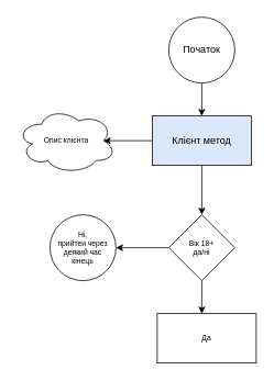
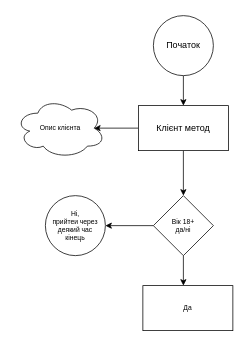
  <mxCell id="0" />
  <mxCell id="1" parent="0" />
  <mxCell id="2" style="edgeStyle=orthogonalEdgeStyle;rounded=0;orthogonalLoop=1;jettySize=auto;html=1;exitX=0.5;exitY=1;exitDx=0;exitDy=0;entryX=0.5;entryY=0;entryDx=0;entryDy=0;" edge="1" parent="1" source="3" target="6"><mxGeometry relative="1" as="geometry" /></mxCell>
  <mxCell id="3" value="Початок" style="ellipse;whiteSpace=wrap;html=1;aspect=fixed;" vertex="1" parent="1"><mxGeometry x="204" width="80" height="80" as="geometry" y="20" /></mxCell>
  <mxCell id="4" style="edgeStyle=orthogonalEdgeStyle;rounded=0;orthogonalLoop=1;jettySize=auto;html=1;exitX=0.5;exitY=1;exitDx=0;exitDy=0;entryX=0.5;entryY=0;entryDx=0;entryDy=0;fontSize=9;" edge="1" parent="1" source="6" target="9"><mxGeometry relative="1" as="geometry" /></mxCell>
  <mxCell id="5" style="edgeStyle=orthogonalEdgeStyle;rounded=0;orthogonalLoop=1;jettySize=auto;html=1;exitX=0;exitY=0.5;exitDx=0;exitDy=0;entryX=0.875;entryY=0.5;entryDx=0;entryDy=0;entryPerimeter=0;fontSize=9;" edge="1" parent="1" source="6" target="10"><mxGeometry relative="1" as="geometry" /></mxCell>
- <mxCell id="6" value="Клієнт метод" style="rounded=0;whiteSpace=wrap;html=1;fillColor=#dae8fc;" vertex="1" parent="1"><mxGeometry x="184" y="140" width="120" height="60" as="geometry" /></mxCell>
+ <mxCell id="6" value="Клієнт метод" style="rounded=0;whiteSpace=wrap;html=1;" vertex="1" parent="1"><mxGeometry x="184" y="140" width="120" height="60" as="geometry" /></mxCell>
  <mxCell id="7" style="edgeStyle=orthogonalEdgeStyle;rounded=0;orthogonalLoop=1;jettySize=auto;html=1;exitX=0;exitY=0.5;exitDx=0;exitDy=0;entryX=1;entryY=0.5;entryDx=0;entryDy=0;fontSize=9;" edge="1" parent="1" source="9" target="11"><mxGeometry relative="1" as="geometry" /></mxCell>
  <mxCell id="8" style="edgeStyle=orthogonalEdgeStyle;rounded=0;orthogonalLoop=1;jettySize=auto;html=1;exitX=0.5;exitY=1;exitDx=0;exitDy=0;entryX=0.45;entryY=0;entryDx=0;entryDy=0;entryPerimeter=0;fontSize=9;" edge="1" parent="1" source="9" target="12"><mxGeometry relative="1" as="geometry" /></mxCell>
  <mxCell id="9" value="Вік 18+&lt;br&gt;да/ні" style="rhombus;whiteSpace=wrap;html=1;fontSize=9;" vertex="1" parent="1"><mxGeometry x="204" y="260" width="80" height="80" as="geometry" /></mxCell>
  <mxCell id="10" value="Опис клієнта" style="ellipse;shape=cloud;whiteSpace=wrap;html=1;fontSize=9;" vertex="1" parent="1"><mxGeometry x="20" y="130" width="120" height="80" as="geometry" /></mxCell>
  <mxCell id="11" value="Ні,&lt;br&gt;прийтеи через деякий час&lt;br&gt;кінець" style="ellipse;whiteSpace=wrap;html=1;aspect=fixed;fontSize=9;" vertex="1" parent="1"><mxGeometry x="60" y="260" width="80" height="80" as="geometry" /></mxCell>
  <mxCell id="12" value="Да" style="whiteSpace=wrap;html=1;fontSize=9;rounded=0;" vertex="1" parent="1"><mxGeometry x="190" y="380" width="120" height="60" as="geometry" /></mxCell>
